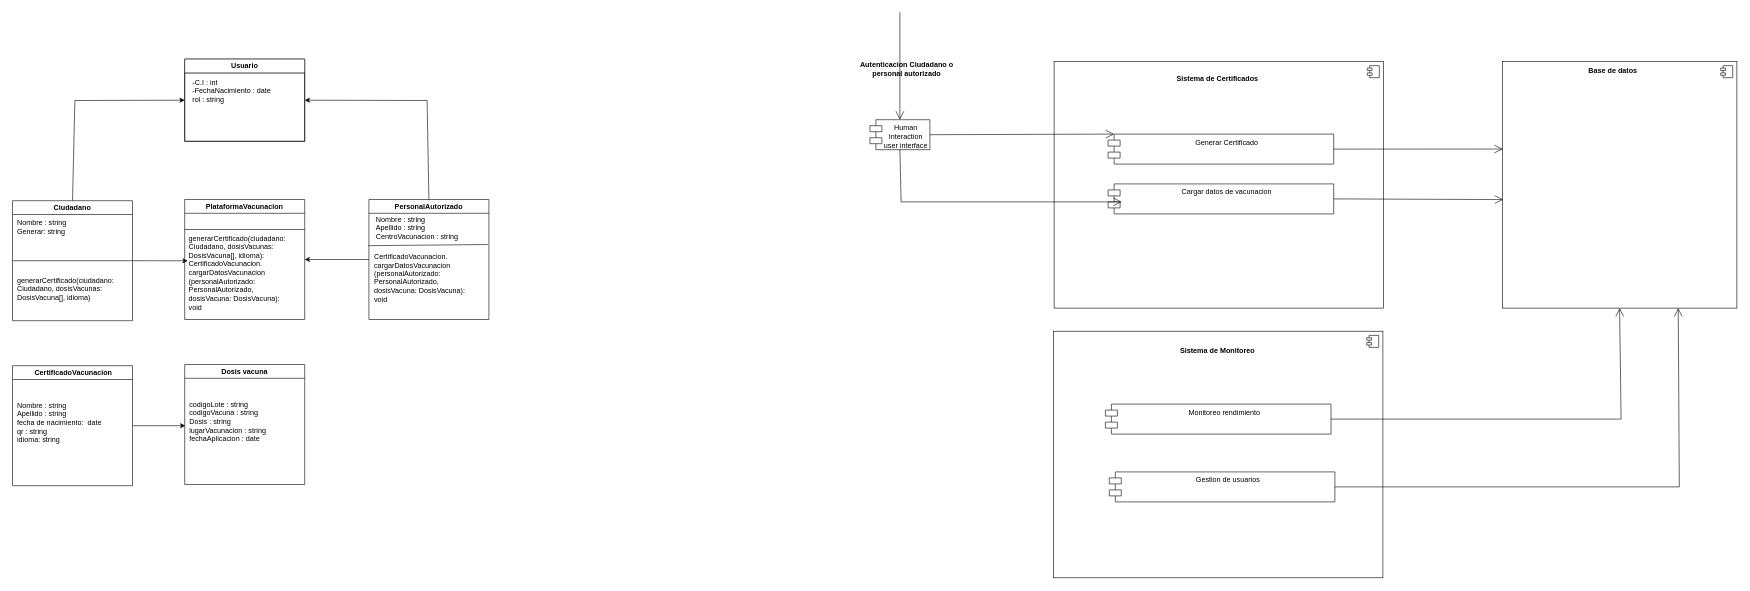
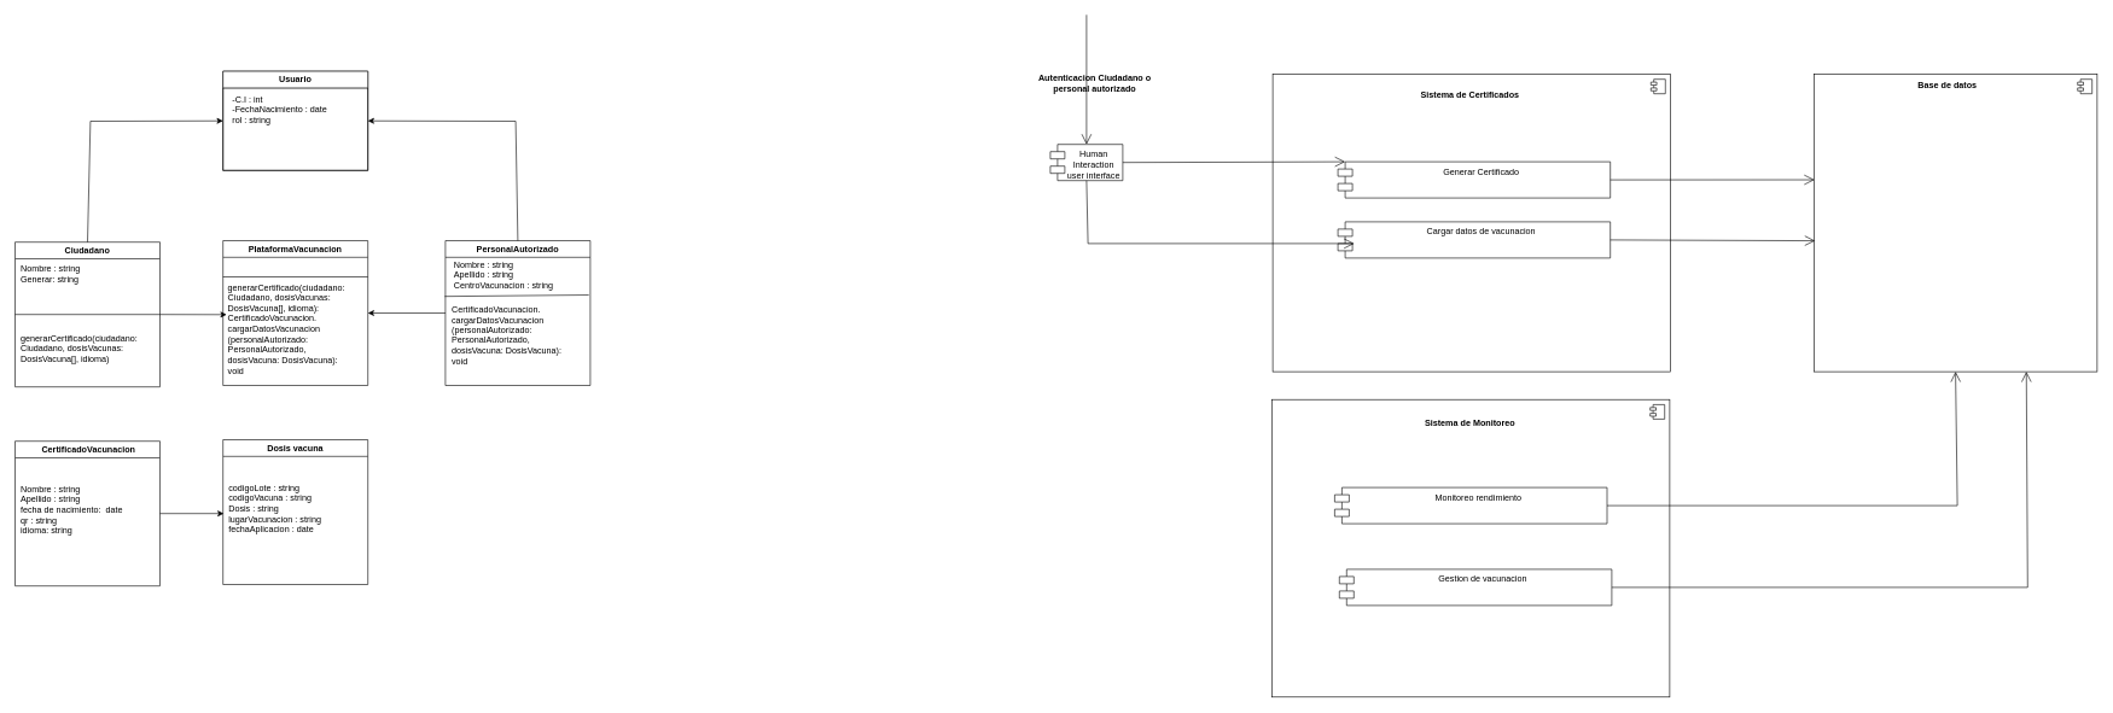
  <mxCell id="0" />
  <mxCell id="1" parent="0" />
  <mxCell id="2" value="Vertical Container" style="swimlane;whiteSpace=wrap;html=1;" vertex="1" parent="1"><mxGeometry x="307" y="98" width="200" height="137" as="geometry" /></mxCell>
  <mxCell id="3" value="Ciudadano" style="swimlane;whiteSpace=wrap;html=1;startSize=23;" vertex="1" parent="1"><mxGeometry x="20" y="334" width="200" height="200" as="geometry" /></mxCell>
  <mxCell id="4" value="Nombre : string&lt;br&gt;&lt;div style=&quot;&quot;&gt;&lt;span style=&quot;background-color: initial;&quot;&gt;Generar: string&lt;/span&gt;&lt;/div&gt;" style="text;html=1;strokeColor=none;fillColor=none;align=left;verticalAlign=middle;whiteSpace=wrap;rounded=0;" vertex="1" parent="3"><mxGeometry x="6" y="29" width="142" height="30" as="geometry" /></mxCell>
  <mxCell id="5" value="generarCertificado(ciudadano: Ciudadano, dosisVacunas: DosisVacuna[], idioma)" style="text;html=1;strokeColor=none;fillColor=none;align=left;verticalAlign=middle;whiteSpace=wrap;rounded=0;" vertex="1" parent="3"><mxGeometry x="6" y="132" width="142" height="30" as="geometry" /></mxCell>
  <mxCell id="6" value="Usuario" style="swimlane;whiteSpace=wrap;html=1;" vertex="1" parent="1"><mxGeometry x="307" y="98" width="200" height="137" as="geometry" /></mxCell>
  <mxCell id="7" value="&lt;div style=&quot;text-align: left;&quot;&gt;&lt;span style=&quot;background-color: initial;&quot;&gt;-C.I : int&lt;/span&gt;&lt;/div&gt;&lt;div style=&quot;text-align: left;&quot;&gt;&lt;span style=&quot;background-color: initial;&quot;&gt;-FechaNacimiento : date&lt;/span&gt;&lt;/div&gt;&lt;div style=&quot;text-align: left;&quot;&gt;&lt;span style=&quot;background-color: initial;&quot;&gt;rol : string&lt;/span&gt;&lt;/div&gt;" style="text;html=1;align=center;verticalAlign=middle;resizable=0;points=[];autosize=1;strokeColor=none;fillColor=none;" vertex="1" parent="6"><mxGeometry x="3" y="25" width="149" height="55" as="geometry" /></mxCell>
  <mxCell id="8" value="PersonalAutorizado" style="swimlane;whiteSpace=wrap;html=1;" vertex="1" parent="1"><mxGeometry x="614" y="332" width="200" height="200" as="geometry" /></mxCell>
  <mxCell id="9" value="Nombre : string&lt;br&gt;Apellido : string&lt;br&gt;CentroVacunacion : string" style="text;html=1;strokeColor=none;fillColor=none;align=left;verticalAlign=middle;whiteSpace=wrap;rounded=0;" vertex="1" parent="8"><mxGeometry x="10" y="33" width="158" height="30" as="geometry" /></mxCell>
  <mxCell id="10" value="&lt;div style=&quot;border-color: var(--border-color); text-align: left;&quot;&gt;CertificadoVacunacion.&lt;/div&gt;&lt;div style=&quot;border-color: var(--border-color); text-align: left;&quot;&gt;cargarDatosVacunacion&lt;/div&gt;&lt;div style=&quot;border-color: var(--border-color); text-align: left;&quot;&gt;(personalAutorizado: PersonalAutorizado, dosisVacuna: DosisVacuna): void&lt;/div&gt;&lt;div style=&quot;border-color: var(--border-color); text-align: left;&quot;&gt;&lt;br&gt;&lt;/div&gt;" style="text;html=1;strokeColor=none;fillColor=none;align=center;verticalAlign=middle;whiteSpace=wrap;rounded=0;" vertex="1" parent="8"><mxGeometry x="8" y="123" width="173" height="30" as="geometry" /></mxCell>
  <mxCell id="11" value="" style="endArrow=none;html=1;rounded=0;" edge="1" parent="8"><mxGeometry width="50" height="50" relative="1" as="geometry"><mxPoint x="-1" y="77" as="sourcePoint" /><mxPoint x="198" y="75" as="targetPoint" /></mxGeometry></mxCell>
  <mxCell id="12" value="" style="endArrow=none;html=1;rounded=0;entryX=1;entryY=0.5;entryDx=0;entryDy=0;exitX=0;exitY=0.5;exitDx=0;exitDy=0;" edge="1" parent="1" source="3" target="3"><mxGeometry width="50" height="50" relative="1" as="geometry"><mxPoint x="239" y="482" as="sourcePoint" /><mxPoint x="289" y="432" as="targetPoint" /></mxGeometry></mxCell>
  <mxCell id="13" value="Dosis vacuna" style="swimlane;whiteSpace=wrap;html=1;startSize=23;" vertex="1" parent="1"><mxGeometry x="307" y="607" width="200" height="200" as="geometry" /></mxCell>
  <mxCell id="14" value="codigoLote : string&lt;br&gt;codigoVacuna : string&lt;br&gt;Dosis : string&lt;br&gt;lugarVacunacion : string&lt;br&gt;fechaAplicacion : date" style="text;html=1;strokeColor=none;fillColor=none;align=left;verticalAlign=middle;whiteSpace=wrap;rounded=0;" vertex="1" parent="13"><mxGeometry x="6" y="31" width="140" height="127" as="geometry" /></mxCell>
  <mxCell id="15" value="&amp;nbsp;CertificadoVacunacion" style="swimlane;whiteSpace=wrap;html=1;startSize=23;" vertex="1" parent="1"><mxGeometry x="20" y="609" width="200" height="200" as="geometry" /></mxCell>
  <mxCell id="16" value="Nombre : string&lt;br&gt;Apellido : string&lt;br&gt;fecha de nacimiento:&amp;nbsp; date&lt;br&gt;qr : string&lt;br&gt;idioma: string" style="text;html=1;strokeColor=none;fillColor=none;align=left;verticalAlign=middle;whiteSpace=wrap;rounded=0;" vertex="1" parent="15"><mxGeometry x="6" y="31" width="153" height="127" as="geometry" /></mxCell>
  <mxCell id="17" value="" style="endArrow=classic;html=1;rounded=0;exitX=1;exitY=0.5;exitDx=0;exitDy=0;" edge="1" parent="1" source="15"><mxGeometry width="50" height="50" relative="1" as="geometry"><mxPoint x="315" y="534" as="sourcePoint" /><mxPoint x="308" y="709" as="targetPoint" /></mxGeometry></mxCell>
  <mxCell id="18" value="" style="endArrow=classic;html=1;rounded=0;exitX=0.5;exitY=0;exitDx=0;exitDy=0;entryX=1;entryY=0.5;entryDx=0;entryDy=0;" edge="1" parent="1" source="8" target="6"><mxGeometry width="50" height="50" relative="1" as="geometry"><mxPoint x="387" y="431" as="sourcePoint" /><mxPoint x="437" y="381" as="targetPoint" /><Array as="points"><mxPoint x="711" y="167" /></Array></mxGeometry></mxCell>
  <mxCell id="19" value="" style="endArrow=classic;html=1;rounded=0;exitX=0.5;exitY=0;exitDx=0;exitDy=0;entryX=0;entryY=0.5;entryDx=0;entryDy=0;" edge="1" parent="1" source="3" target="6"><mxGeometry width="50" height="50" relative="1" as="geometry"><mxPoint x="387" y="313" as="sourcePoint" /><mxPoint x="437" y="263" as="targetPoint" /><Array as="points"><mxPoint x="124" y="167" /></Array></mxGeometry></mxCell>
  <mxCell id="20" value="PlataformaVacunacion" style="swimlane;whiteSpace=wrap;html=1;startSize=23;" vertex="1" parent="1"><mxGeometry x="307" y="332" width="200" height="200" as="geometry" /></mxCell>
  <mxCell id="21" value="&lt;div&gt;generarCertificado(ciudadano: Ciudadano, dosisVacunas: DosisVacuna[], idioma): CertificadoVacunacion.&lt;/div&gt;&lt;div&gt;cargarDatosVacunacion&lt;/div&gt;&lt;div&gt;(personalAutorizado: PersonalAutorizado, dosisVacuna: DosisVacuna): void&lt;/div&gt;" style="text;html=1;strokeColor=none;fillColor=none;align=left;verticalAlign=middle;whiteSpace=wrap;rounded=0;" vertex="1" parent="20"><mxGeometry x="5" y="58" width="160" height="127" as="geometry" /></mxCell>
  <mxCell id="22" value="" style="endArrow=none;html=1;rounded=0;entryX=1;entryY=0.25;entryDx=0;entryDy=0;exitX=0;exitY=0.25;exitDx=0;exitDy=0;" edge="1" parent="1" source="20" target="20"><mxGeometry width="50" height="50" relative="1" as="geometry"><mxPoint x="581" y="683" as="sourcePoint" /><mxPoint x="631" y="633" as="targetPoint" /></mxGeometry></mxCell>
  <mxCell id="23" value="" style="endArrow=classic;html=1;rounded=0;exitX=1;exitY=0.5;exitDx=0;exitDy=0;entryX=0;entryY=0.348;entryDx=0;entryDy=0;entryPerimeter=0;" edge="1" parent="1" source="3" target="21"><mxGeometry width="50" height="50" relative="1" as="geometry"><mxPoint x="370" y="610" as="sourcePoint" /><mxPoint x="294" y="529" as="targetPoint" /></mxGeometry></mxCell>
  <mxCell id="24" value="" style="endArrow=classic;html=1;rounded=0;exitX=0;exitY=0.5;exitDx=0;exitDy=0;entryX=1;entryY=0.5;entryDx=0;entryDy=0;" edge="1" parent="1" source="8" target="20"><mxGeometry width="50" height="50" relative="1" as="geometry"><mxPoint x="623" y="507" as="sourcePoint" /><mxPoint x="673" y="457" as="targetPoint" /></mxGeometry></mxCell>
  <mxCell id="25" value="" style="html=1;dropTarget=0;whiteSpace=wrap;" vertex="1" parent="1"><mxGeometry x="1756" y="102" width="549" height="411" as="geometry" /></mxCell>
  <mxCell id="26" value="" style="shape=module;jettyWidth=8;jettyHeight=4;" vertex="1" parent="25"><mxGeometry x="1" width="20" height="20" relative="1" as="geometry"><mxPoint x="-27" y="7" as="offset" /></mxGeometry></mxCell>
  <mxCell id="27" value="Sistema de Certificados" style="text;align=center;fontStyle=1;verticalAlign=middle;spacingLeft=3;spacingRight=3;strokeColor=none;rotatable=0;points=[[0,0.5],[1,0.5]];portConstraint=eastwest;html=1;" vertex="1" parent="1"><mxGeometry x="1934" y="118" width="187" height="26" as="geometry" /></mxCell>
  <mxCell id="28" value="Generar Certificado&lt;br&gt;" style="shape=module;align=left;spacingLeft=20;align=center;verticalAlign=top;whiteSpace=wrap;html=1;" vertex="1" parent="1"><mxGeometry x="1846" y="223" width="376" height="50" as="geometry" /></mxCell>
  <mxCell id="29" value="Cargar datos de vacunacion" style="shape=module;align=left;spacingLeft=20;align=center;verticalAlign=top;whiteSpace=wrap;html=1;" vertex="1" parent="1"><mxGeometry x="1846" y="306" width="376" height="50" as="geometry" /></mxCell>
  <mxCell id="30" value="" style="html=1;dropTarget=0;whiteSpace=wrap;" vertex="1" parent="1"><mxGeometry x="2503" y="102" width="391" height="411" as="geometry" /></mxCell>
  <mxCell id="31" value="" style="shape=module;jettyWidth=8;jettyHeight=4;" vertex="1" parent="30"><mxGeometry x="1" width="20" height="20" relative="1" as="geometry"><mxPoint x="-27" y="7" as="offset" /></mxGeometry></mxCell>
  <mxCell id="32" value="Base de datos" style="text;align=center;fontStyle=1;verticalAlign=middle;spacingLeft=3;spacingRight=3;strokeColor=none;rotatable=0;points=[[0,0.5],[1,0.5]];portConstraint=eastwest;html=1;" vertex="1" parent="1"><mxGeometry x="2647" y="105" width="80" height="26" as="geometry" /></mxCell>
  <mxCell id="33" value="Human Interaction&lt;br&gt;user interface" style="shape=module;align=left;spacingLeft=20;align=center;verticalAlign=top;whiteSpace=wrap;html=1;" vertex="1" parent="1"><mxGeometry x="1449" y="199" width="100" height="50" as="geometry" /></mxCell>
  <mxCell id="34" value="" style="endArrow=open;endFill=1;endSize=12;html=1;rounded=0;exitX=1;exitY=0.5;exitDx=0;exitDy=0;entryX=0;entryY=0;entryDx=10;entryDy=0;entryPerimeter=0;" edge="1" parent="1" source="33" target="28"><mxGeometry width="160" relative="1" as="geometry"><mxPoint x="1786" y="311" as="sourcePoint" /><mxPoint x="1946" y="311" as="targetPoint" /></mxGeometry></mxCell>
  <mxCell id="35" value="" style="endArrow=open;endFill=1;endSize=12;html=1;rounded=0;exitX=0.5;exitY=1;exitDx=0;exitDy=0;entryX=0.06;entryY=0.6;entryDx=0;entryDy=0;entryPerimeter=0;" edge="1" parent="1" source="33" target="29"><mxGeometry width="160" relative="1" as="geometry"><mxPoint x="1454" y="351" as="sourcePoint" /><mxPoint x="1759" y="356" as="targetPoint" /><Array as="points"><mxPoint x="1501" y="336" /></Array></mxGeometry></mxCell>
  <mxCell id="36" value="" style="endArrow=open;endFill=1;endSize=12;html=1;rounded=0;exitX=1;exitY=0.5;exitDx=0;exitDy=0;entryX=0.002;entryY=0.355;entryDx=0;entryDy=0;entryPerimeter=0;" edge="1" parent="1" source="28" target="30"><mxGeometry width="160" relative="1" as="geometry"><mxPoint x="2183" y="251" as="sourcePoint" /><mxPoint x="2488" y="256" as="targetPoint" /></mxGeometry></mxCell>
  <mxCell id="37" value="" style="endArrow=open;endFill=1;endSize=12;html=1;rounded=0;exitX=1;exitY=0.5;exitDx=0;exitDy=0;entryX=0.004;entryY=0.56;entryDx=0;entryDy=0;entryPerimeter=0;" edge="1" parent="1" source="29" target="30"><mxGeometry width="160" relative="1" as="geometry"><mxPoint x="2138" y="309" as="sourcePoint" /><mxPoint x="2530" y="309" as="targetPoint" /></mxGeometry></mxCell>
  <mxCell id="38" value="" style="html=1;dropTarget=0;whiteSpace=wrap;" vertex="1" parent="1"><mxGeometry x="1755" y="551.5" width="549" height="411" as="geometry" /></mxCell>
  <mxCell id="39" value="" style="shape=module;jettyWidth=8;jettyHeight=4;" vertex="1" parent="38"><mxGeometry x="1" width="20" height="20" relative="1" as="geometry"><mxPoint x="-27" y="7" as="offset" /></mxGeometry></mxCell>
  <mxCell id="40" value="Monitoreo rendimiento" style="shape=module;align=left;spacingLeft=20;align=center;verticalAlign=top;whiteSpace=wrap;html=1;" vertex="1" parent="1"><mxGeometry x="1841.5" y="673" width="376" height="50" as="geometry" /></mxCell>
- <mxCell id="41" value="Gestion de usuarios" style="shape=module;align=left;spacingLeft=20;align=center;verticalAlign=top;whiteSpace=wrap;html=1;" vertex="1" parent="1"><mxGeometry x="1848" y="786" width="376" height="50" as="geometry" /></mxCell>
+ <mxCell id="41" value="Gestion de vacunacion" style="shape=module;align=left;spacingLeft=20;align=center;verticalAlign=top;whiteSpace=wrap;html=1;" vertex="1" parent="1"><mxGeometry x="1848" y="786" width="376" height="50" as="geometry" /></mxCell>
  <mxCell id="42" value="Sistema de Monitoreo" style="text;align=center;fontStyle=1;verticalAlign=middle;spacingLeft=3;spacingRight=3;strokeColor=none;rotatable=0;points=[[0,0.5],[1,0.5]];portConstraint=eastwest;html=1;" vertex="1" parent="1"><mxGeometry x="1934" y="572" width="187" height="26" as="geometry" /></mxCell>
  <mxCell id="43" value="" style="endArrow=open;endFill=1;endSize=12;html=1;rounded=0;entryX=0.5;entryY=1;entryDx=0;entryDy=0;exitX=1;exitY=0.5;exitDx=0;exitDy=0;" edge="1" parent="1" source="40" target="30"><mxGeometry width="160" relative="1" as="geometry"><mxPoint x="2397" y="843" as="sourcePoint" /><mxPoint x="2790" y="844" as="targetPoint" /><Array as="points"><mxPoint x="2701" y="698" /></Array></mxGeometry></mxCell>
  <mxCell id="44" value="Autenticacion Ciudadano o&lt;br&gt;personal autorizado" style="text;align=center;fontStyle=1;verticalAlign=middle;spacingLeft=3;spacingRight=3;strokeColor=none;rotatable=0;points=[[0,0.5],[1,0.5]];portConstraint=eastwest;html=1;" vertex="1" parent="1"><mxGeometry x="1416" y="102" width="187" height="26" as="geometry" /></mxCell>
  <mxCell id="45" value="" style="endArrow=open;endFill=1;endSize=12;html=1;rounded=0;entryX=0.5;entryY=0;entryDx=0;entryDy=0;" edge="1" parent="1" target="33"><mxGeometry width="160" relative="1" as="geometry"><mxPoint x="1499" y="20" as="sourcePoint" /><mxPoint x="1655" y="111" as="targetPoint" /></mxGeometry></mxCell>
  <mxCell id="46" value="" style="endArrow=open;endFill=1;endSize=12;html=1;rounded=0;exitX=1;exitY=0.5;exitDx=0;exitDy=0;entryX=0.75;entryY=1;entryDx=0;entryDy=0;" edge="1" parent="1" source="41" target="30"><mxGeometry width="160" relative="1" as="geometry"><mxPoint x="2722" y="780" as="sourcePoint" /><mxPoint x="3005" y="781" as="targetPoint" /><Array as="points"><mxPoint x="2798" y="811" /></Array></mxGeometry></mxCell>
